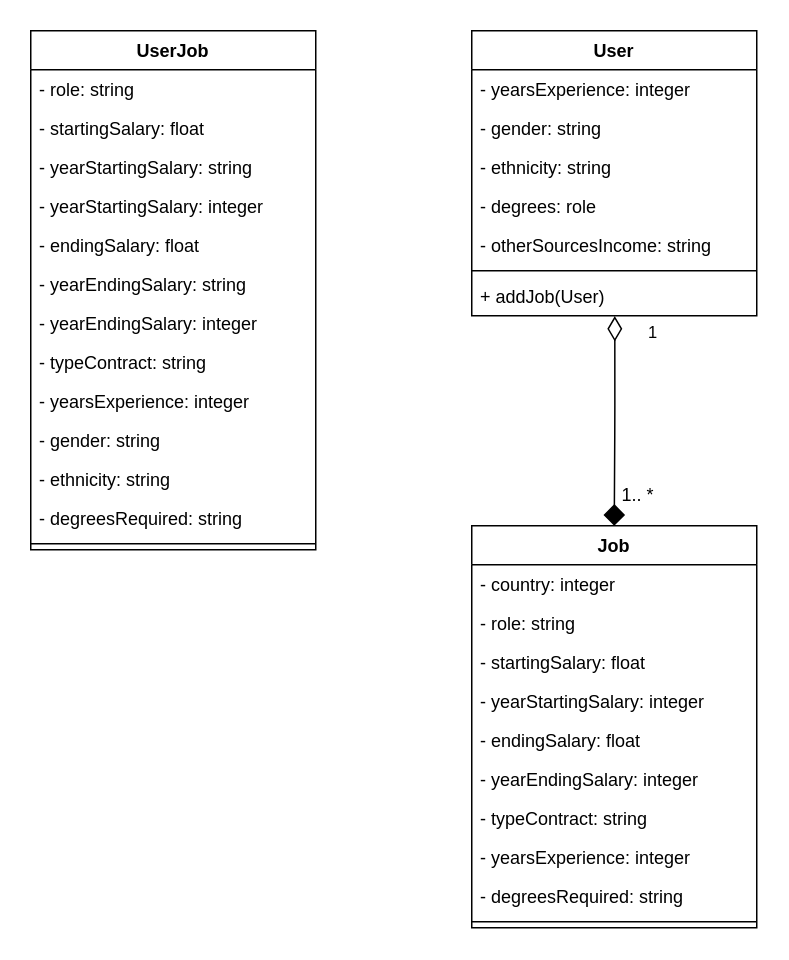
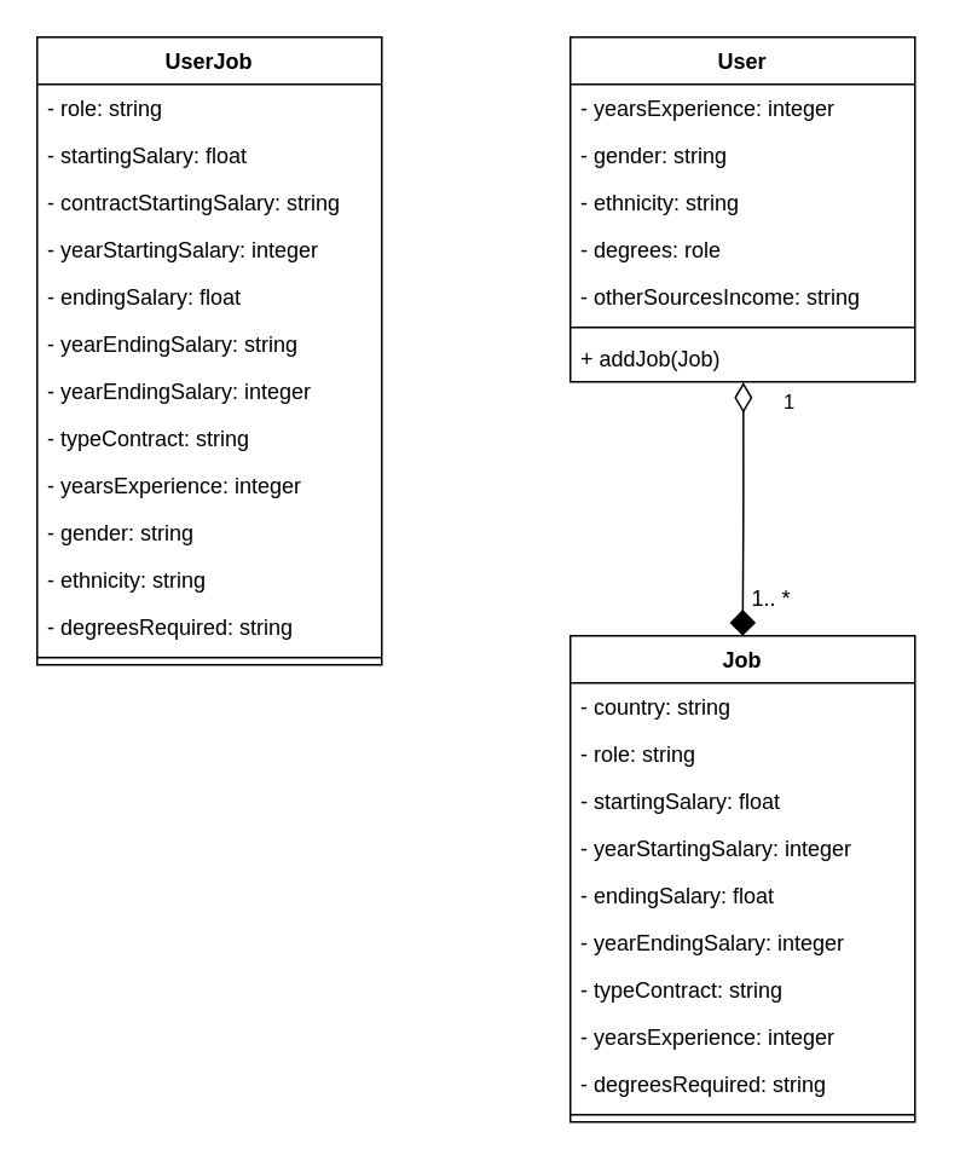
  <mxCell id="0" />
  <mxCell id="1" parent="0" />
  <mxCell id="2" value="UserJob" style="swimlane;fontStyle=1;align=center;verticalAlign=top;childLayout=stackLayout;horizontal=1;startSize=26;horizontalStack=0;resizeParent=1;resizeParentMax=0;resizeLast=0;collapsible=1;marginBottom=0;" parent="1" vertex="1"><mxGeometry x="20" y="20" width="190" height="346" as="geometry" /></mxCell>
  <mxCell id="3" value="- role: string" style="text;strokeColor=none;fillColor=none;align=left;verticalAlign=top;spacingLeft=4;spacingRight=4;overflow=hidden;rotatable=0;points=[[0,0.5],[1,0.5]];portConstraint=eastwest;" parent="2" vertex="1"><mxGeometry y="26" width="190" height="26" as="geometry" /></mxCell>
  <mxCell id="4" value="- startingSalary: float" style="text;strokeColor=none;fillColor=none;align=left;verticalAlign=top;spacingLeft=4;spacingRight=4;overflow=hidden;rotatable=0;points=[[0,0.5],[1,0.5]];portConstraint=eastwest;" parent="2" vertex="1"><mxGeometry y="52" width="190" height="26" as="geometry" /></mxCell>
- <mxCell id="5" value="- yearStartingSalary: string" style="text;strokeColor=none;fillColor=none;align=left;verticalAlign=top;spacingLeft=4;spacingRight=4;overflow=hidden;rotatable=0;points=[[0,0.5],[1,0.5]];portConstraint=eastwest;" parent="2" vertex="1"><mxGeometry y="78" width="190" height="26" as="geometry" /></mxCell>
+ <mxCell id="5" value="- contractStartingSalary: string" style="text;strokeColor=none;fillColor=none;align=left;verticalAlign=top;spacingLeft=4;spacingRight=4;overflow=hidden;rotatable=0;points=[[0,0.5],[1,0.5]];portConstraint=eastwest;" parent="2" vertex="1"><mxGeometry y="78" width="190" height="26" as="geometry" /></mxCell>
  <mxCell id="6" value="- yearStartingSalary: integer" style="text;strokeColor=none;fillColor=none;align=left;verticalAlign=top;spacingLeft=4;spacingRight=4;overflow=hidden;rotatable=0;points=[[0,0.5],[1,0.5]];portConstraint=eastwest;" parent="2" vertex="1"><mxGeometry y="104" width="190" height="26" as="geometry" /></mxCell>
  <mxCell id="7" value="- endingSalary: float" style="text;strokeColor=none;fillColor=none;align=left;verticalAlign=top;spacingLeft=4;spacingRight=4;overflow=hidden;rotatable=0;points=[[0,0.5],[1,0.5]];portConstraint=eastwest;" parent="2" vertex="1"><mxGeometry y="130" width="190" height="26" as="geometry" /></mxCell>
  <mxCell id="8" value="- yearEndingSalary: string" style="text;strokeColor=none;fillColor=none;align=left;verticalAlign=top;spacingLeft=4;spacingRight=4;overflow=hidden;rotatable=0;points=[[0,0.5],[1,0.5]];portConstraint=eastwest;" parent="2" vertex="1"><mxGeometry y="156" width="190" height="26" as="geometry" /></mxCell>
  <mxCell id="9" value="- yearEndingSalary: integer" style="text;strokeColor=none;fillColor=none;align=left;verticalAlign=top;spacingLeft=4;spacingRight=4;overflow=hidden;rotatable=0;points=[[0,0.5],[1,0.5]];portConstraint=eastwest;" parent="2" vertex="1"><mxGeometry y="182" width="190" height="26" as="geometry" /></mxCell>
  <mxCell id="10" value="- typeContract: string" style="text;strokeColor=none;fillColor=none;align=left;verticalAlign=top;spacingLeft=4;spacingRight=4;overflow=hidden;rotatable=0;points=[[0,0.5],[1,0.5]];portConstraint=eastwest;" parent="2" vertex="1"><mxGeometry y="208" width="190" height="26" as="geometry" /></mxCell>
  <mxCell id="11" value="- yearsExperience: integer" style="text;strokeColor=none;fillColor=none;align=left;verticalAlign=top;spacingLeft=4;spacingRight=4;overflow=hidden;rotatable=0;points=[[0,0.5],[1,0.5]];portConstraint=eastwest;" parent="2" vertex="1"><mxGeometry y="234" width="190" height="26" as="geometry" /></mxCell>
  <mxCell id="12" value="- gender: string" style="text;strokeColor=none;fillColor=none;align=left;verticalAlign=top;spacingLeft=4;spacingRight=4;overflow=hidden;rotatable=0;points=[[0,0.5],[1,0.5]];portConstraint=eastwest;" parent="2" vertex="1"><mxGeometry y="260" width="190" height="26" as="geometry" /></mxCell>
  <mxCell id="13" value="- ethnicity: string" style="text;strokeColor=none;fillColor=none;align=left;verticalAlign=top;spacingLeft=4;spacingRight=4;overflow=hidden;rotatable=0;points=[[0,0.5],[1,0.5]];portConstraint=eastwest;" parent="2" vertex="1"><mxGeometry y="286" width="190" height="26" as="geometry" /></mxCell>
  <mxCell id="14" value="- degreesRequired: string" style="text;strokeColor=none;fillColor=none;align=left;verticalAlign=top;spacingLeft=4;spacingRight=4;overflow=hidden;rotatable=0;points=[[0,0.5],[1,0.5]];portConstraint=eastwest;" parent="2" vertex="1"><mxGeometry y="312" width="190" height="26" as="geometry" /></mxCell>
  <mxCell id="15" value="" style="line;strokeWidth=1;fillColor=none;align=left;verticalAlign=middle;spacingTop=-1;spacingLeft=3;spacingRight=3;rotatable=0;labelPosition=right;points=[];portConstraint=eastwest;" parent="2" vertex="1"><mxGeometry y="338" width="190" height="8" as="geometry" /></mxCell>
  <mxCell id="16" value="User" style="swimlane;fontStyle=1;align=center;verticalAlign=top;childLayout=stackLayout;horizontal=1;startSize=26;horizontalStack=0;resizeParent=1;resizeParentMax=0;resizeLast=0;collapsible=1;marginBottom=0;" parent="1" vertex="1"><mxGeometry x="314" y="20" width="190" height="190" as="geometry" /></mxCell>
  <mxCell id="17" value="- yearsExperience: integer" style="text;strokeColor=none;fillColor=none;align=left;verticalAlign=top;spacingLeft=4;spacingRight=4;overflow=hidden;rotatable=0;points=[[0,0.5],[1,0.5]];portConstraint=eastwest;" parent="16" vertex="1"><mxGeometry y="26" width="190" height="26" as="geometry" /></mxCell>
  <mxCell id="18" value="- gender: string" style="text;strokeColor=none;fillColor=none;align=left;verticalAlign=top;spacingLeft=4;spacingRight=4;overflow=hidden;rotatable=0;points=[[0,0.5],[1,0.5]];portConstraint=eastwest;" parent="16" vertex="1"><mxGeometry y="52" width="190" height="26" as="geometry" /></mxCell>
  <mxCell id="19" value="- ethnicity: string" style="text;strokeColor=none;fillColor=none;align=left;verticalAlign=top;spacingLeft=4;spacingRight=4;overflow=hidden;rotatable=0;points=[[0,0.5],[1,0.5]];portConstraint=eastwest;" parent="16" vertex="1"><mxGeometry y="78" width="190" height="26" as="geometry" /></mxCell>
  <mxCell id="20" value="- degrees: role" style="text;strokeColor=none;fillColor=none;align=left;verticalAlign=top;spacingLeft=4;spacingRight=4;overflow=hidden;rotatable=0;points=[[0,0.5],[1,0.5]];portConstraint=eastwest;" parent="16" vertex="1"><mxGeometry y="104" width="190" height="26" as="geometry" /></mxCell>
  <mxCell id="21" value="- otherSourcesIncome: string" style="text;strokeColor=none;fillColor=none;align=left;verticalAlign=top;spacingLeft=4;spacingRight=4;overflow=hidden;rotatable=0;points=[[0,0.5],[1,0.5]];portConstraint=eastwest;" parent="16" vertex="1"><mxGeometry y="130" width="190" height="26" as="geometry" /></mxCell>
  <mxCell id="22" value="" style="line;strokeWidth=1;fillColor=none;align=left;verticalAlign=middle;spacingTop=-1;spacingLeft=3;spacingRight=3;rotatable=0;labelPosition=right;points=[];portConstraint=eastwest;" parent="16" vertex="1"><mxGeometry y="156" width="190" height="8" as="geometry" /></mxCell>
- <mxCell id="23" value="+ addJob(User) " style="text;strokeColor=none;fillColor=none;align=left;verticalAlign=top;spacingLeft=4;spacingRight=4;overflow=hidden;rotatable=0;points=[[0,0.5],[1,0.5]];portConstraint=eastwest;" parent="16" vertex="1"><mxGeometry y="164" width="190" height="26" as="geometry" /></mxCell>
+ <mxCell id="23" value="+ addJob(Job) " style="text;strokeColor=none;fillColor=none;align=left;verticalAlign=top;spacingLeft=4;spacingRight=4;overflow=hidden;rotatable=0;points=[[0,0.5],[1,0.5]];portConstraint=eastwest;" parent="16" vertex="1"><mxGeometry y="164" width="190" height="26" as="geometry" /></mxCell>
  <mxCell id="24" value="Job" style="swimlane;fontStyle=1;align=center;verticalAlign=top;childLayout=stackLayout;horizontal=1;startSize=26;horizontalStack=0;resizeParent=1;resizeParentMax=0;resizeLast=0;collapsible=1;marginBottom=0;" parent="1" vertex="1"><mxGeometry x="314" y="350" width="190" height="268" as="geometry" /></mxCell>
- <mxCell id="25" value="- country: integer" style="text;strokeColor=none;fillColor=none;align=left;verticalAlign=top;spacingLeft=4;spacingRight=4;overflow=hidden;rotatable=0;points=[[0,0.5],[1,0.5]];portConstraint=eastwest;" parent="24" vertex="1"><mxGeometry y="26" width="190" height="26" as="geometry" /></mxCell>
+ <mxCell id="25" value="- country: string" style="text;strokeColor=none;fillColor=none;align=left;verticalAlign=top;spacingLeft=4;spacingRight=4;overflow=hidden;rotatable=0;points=[[0,0.5],[1,0.5]];portConstraint=eastwest;" parent="24" vertex="1"><mxGeometry y="26" width="190" height="26" as="geometry" /></mxCell>
  <mxCell id="26" value="- role: string" style="text;strokeColor=none;fillColor=none;align=left;verticalAlign=top;spacingLeft=4;spacingRight=4;overflow=hidden;rotatable=0;points=[[0,0.5],[1,0.5]];portConstraint=eastwest;" parent="24" vertex="1"><mxGeometry y="52" width="190" height="26" as="geometry" /></mxCell>
  <mxCell id="27" value="- startingSalary: float" style="text;strokeColor=none;fillColor=none;align=left;verticalAlign=top;spacingLeft=4;spacingRight=4;overflow=hidden;rotatable=0;points=[[0,0.5],[1,0.5]];portConstraint=eastwest;" parent="24" vertex="1"><mxGeometry y="78" width="190" height="26" as="geometry" /></mxCell>
  <mxCell id="28" value="- yearStartingSalary: integer" style="text;strokeColor=none;fillColor=none;align=left;verticalAlign=top;spacingLeft=4;spacingRight=4;overflow=hidden;rotatable=0;points=[[0,0.5],[1,0.5]];portConstraint=eastwest;" parent="24" vertex="1"><mxGeometry y="104" width="190" height="26" as="geometry" /></mxCell>
  <mxCell id="29" value="- endingSalary: float" style="text;strokeColor=none;fillColor=none;align=left;verticalAlign=top;spacingLeft=4;spacingRight=4;overflow=hidden;rotatable=0;points=[[0,0.5],[1,0.5]];portConstraint=eastwest;" parent="24" vertex="1"><mxGeometry y="130" width="190" height="26" as="geometry" /></mxCell>
  <mxCell id="30" value="- yearEndingSalary: integer" style="text;strokeColor=none;fillColor=none;align=left;verticalAlign=top;spacingLeft=4;spacingRight=4;overflow=hidden;rotatable=0;points=[[0,0.5],[1,0.5]];portConstraint=eastwest;" parent="24" vertex="1"><mxGeometry y="156" width="190" height="26" as="geometry" /></mxCell>
  <mxCell id="31" value="- typeContract: string" style="text;strokeColor=none;fillColor=none;align=left;verticalAlign=top;spacingLeft=4;spacingRight=4;overflow=hidden;rotatable=0;points=[[0,0.5],[1,0.5]];portConstraint=eastwest;" parent="24" vertex="1"><mxGeometry y="182" width="190" height="26" as="geometry" /></mxCell>
  <mxCell id="32" value="- yearsExperience: integer" style="text;strokeColor=none;fillColor=none;align=left;verticalAlign=top;spacingLeft=4;spacingRight=4;overflow=hidden;rotatable=0;points=[[0,0.5],[1,0.5]];portConstraint=eastwest;" parent="24" vertex="1"><mxGeometry y="208" width="190" height="26" as="geometry" /></mxCell>
  <mxCell id="33" value="- degreesRequired: string" style="text;strokeColor=none;fillColor=none;align=left;verticalAlign=top;spacingLeft=4;spacingRight=4;overflow=hidden;rotatable=0;points=[[0,0.5],[1,0.5]];portConstraint=eastwest;" parent="24" vertex="1"><mxGeometry y="234" width="190" height="26" as="geometry" /></mxCell>
  <mxCell id="34" value="" style="line;strokeWidth=1;fillColor=none;align=left;verticalAlign=middle;spacingTop=-1;spacingLeft=3;spacingRight=3;rotatable=0;labelPosition=right;points=[];portConstraint=eastwest;" parent="24" vertex="1"><mxGeometry y="260" width="190" height="8" as="geometry" /></mxCell>
  <mxCell id="35" value="1" style="endArrow=diamond;html=1;endSize=12;startArrow=diamondThin;startSize=14;startFill=0;edgeStyle=orthogonalEdgeStyle;align=left;verticalAlign=bottom;exitX=0.502;exitY=1.008;exitDx=0;exitDy=0;exitPerimeter=0;entryX=0.5;entryY=0;entryDx=0;entryDy=0;" parent="1" source="23" target="24" edge="1"><mxGeometry x="-0.718" y="21" relative="1" as="geometry"><mxPoint x="430" y="230" as="sourcePoint" /><mxPoint x="590" y="230" as="targetPoint" /><Array as="points" /><mxPoint as="offset" /></mxGeometry></mxCell>
  <mxCell id="36" value="1.. *" style="text;html=1;strokeColor=none;fillColor=none;align=center;verticalAlign=middle;whiteSpace=wrap;rounded=0;" parent="1" vertex="1"><mxGeometry x="405" y="320" width="40" height="20" as="geometry" /></mxCell>
